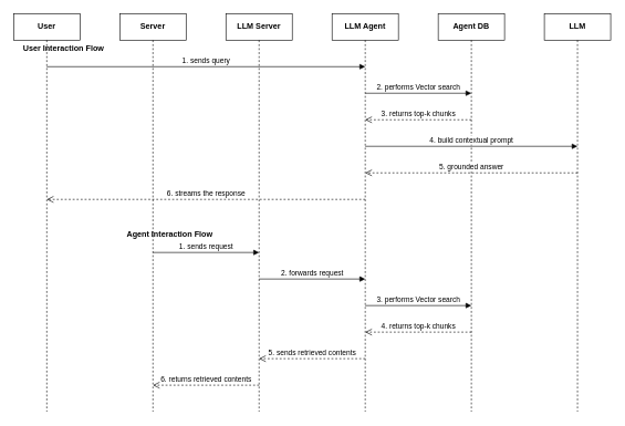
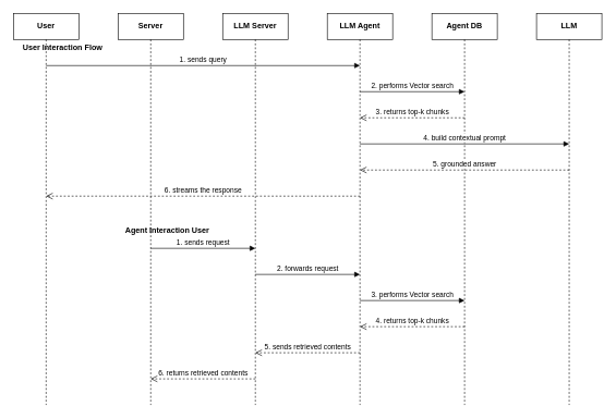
  <mxCell id="0" />
  <mxCell id="1" parent="0" />
  <mxCell id="2" value="&lt;b&gt;User&lt;/b&gt;" style="shape=umlLifeline;perimeter=lifelinePerimeter;whiteSpace=wrap;html=1;container=0;collapsible=0;recursiveResize=0;outlineConnect=0;" vertex="1" parent="1"><mxGeometry x="20" y="20" width="100" height="600" as="geometry" /></mxCell>
  <mxCell id="3" value="&lt;b&gt;Server&lt;/b&gt;" style="shape=umlLifeline;perimeter=lifelinePerimeter;whiteSpace=wrap;html=1;container=0;collapsible=0;recursiveResize=0;outlineConnect=0;" vertex="1" parent="1"><mxGeometry x="180" y="20" width="100" height="600" as="geometry" /></mxCell>
  <mxCell id="4" value="&lt;b&gt;LLM Server&lt;/b&gt;" style="shape=umlLifeline;perimeter=lifelinePerimeter;whiteSpace=wrap;html=1;container=0;collapsible=0;recursiveResize=0;outlineConnect=0;" vertex="1" parent="1"><mxGeometry x="340" y="20" width="100" height="600" as="geometry" /></mxCell>
  <mxCell id="5" value="&lt;b&gt;LLM Agent&lt;/b&gt;" style="shape=umlLifeline;perimeter=lifelinePerimeter;whiteSpace=wrap;html=1;container=0;collapsible=0;recursiveResize=0;outlineConnect=0;" vertex="1" parent="1"><mxGeometry x="500" y="20" width="100" height="600" as="geometry" /></mxCell>
  <mxCell id="6" value="&lt;b&gt;Agent DB&lt;/b&gt;" style="shape=umlLifeline;perimeter=lifelinePerimeter;whiteSpace=wrap;html=1;container=0;collapsible=0;recursiveResize=0;outlineConnect=0;" vertex="1" parent="1"><mxGeometry x="660" y="20" width="100" height="600" as="geometry" /></mxCell>
  <mxCell id="7" value="&lt;b&gt;LLM&lt;/b&gt;" style="shape=umlLifeline;perimeter=lifelinePerimeter;whiteSpace=wrap;html=1;container=0;collapsible=0;recursiveResize=0;outlineConnect=0;" vertex="1" parent="1"><mxGeometry x="820" y="20" width="100" height="600" as="geometry" /></mxCell>
  <mxCell id="8" value="User Interaction Flow" style="text;html=1;align=center;verticalAlign=middle;resizable=0;points=[];autosize=1;strokeColor=none;fillColor=none;fontStyle=1;fontSize=12;" vertex="1" parent="1"><mxGeometry x="20" y="60" width="150" height="25" as="geometry" /></mxCell>
  <mxCell id="9" value="1. sends query" style="html=1;verticalAlign=bottom;endArrow=block;curved=0;rounded=0;" edge="1" parent="1"><mxGeometry relative="1" as="geometry"><mxPoint x="70" y="100" as="sourcePoint" /><mxPoint x="550" y="100" as="targetPoint" /></mxGeometry></mxCell>
  <mxCell id="10" value="2. performs Vector search" style="html=1;verticalAlign=bottom;endArrow=block;curved=0;rounded=0;" edge="1" parent="1"><mxGeometry relative="1" as="geometry"><mxPoint x="550" y="140" as="sourcePoint" /><mxPoint x="710" y="140" as="targetPoint" /></mxGeometry></mxCell>
  <mxCell id="11" value="3. returns top-k chunks" style="html=1;verticalAlign=bottom;endArrow=open;dashed=1;endSize=8;curved=0;rounded=0;" edge="1" parent="1"><mxGeometry relative="1" as="geometry"><mxPoint x="710" y="180" as="sourcePoint" /><mxPoint x="550" y="180" as="targetPoint" /></mxGeometry></mxCell>
  <mxCell id="12" value="4. build contextual prompt" style="html=1;verticalAlign=bottom;endArrow=block;curved=0;rounded=0;" edge="1" parent="1"><mxGeometry relative="1" as="geometry"><mxPoint x="550" y="220" as="sourcePoint" /><mxPoint x="870" y="220" as="targetPoint" /></mxGeometry></mxCell>
  <mxCell id="13" value="5. grounded answer" style="html=1;verticalAlign=bottom;endArrow=open;dashed=1;endSize=8;curved=0;rounded=0;" edge="1" parent="1"><mxGeometry relative="1" as="geometry"><mxPoint x="870" y="260" as="sourcePoint" /><mxPoint x="550" y="260" as="targetPoint" /></mxGeometry></mxCell>
  <mxCell id="14" value="6. streams the response" style="html=1;verticalAlign=bottom;endArrow=open;dashed=1;endSize=8;curved=0;rounded=0;" edge="1" parent="1"><mxGeometry relative="1" as="geometry"><mxPoint x="550" y="300" as="sourcePoint" /><mxPoint x="70" y="300" as="targetPoint" /></mxGeometry></mxCell>
- <mxCell id="15" value="Agent Interaction Flow" style="text;html=1;align=center;verticalAlign=middle;resizable=0;points=[];autosize=1;strokeColor=none;fillColor=none;fontStyle=1;fontSize=12;" vertex="1" parent="1"><mxGeometry x="180" y="340" width="150" height="25" as="geometry" /></mxCell>
+ <mxCell id="15" value="Agent Interaction User" style="text;html=1;align=center;verticalAlign=middle;resizable=0;points=[];autosize=1;strokeColor=none;fillColor=none;fontStyle=1;fontSize=12;" vertex="1" parent="1"><mxGeometry x="180" y="340" width="150" height="25" as="geometry" /></mxCell>
  <mxCell id="16" value="1. sends request" style="html=1;verticalAlign=bottom;endArrow=block;curved=0;rounded=0;" edge="1" parent="1"><mxGeometry relative="1" as="geometry"><mxPoint x="230" y="380" as="sourcePoint" /><mxPoint x="390" y="380" as="targetPoint" /></mxGeometry></mxCell>
  <mxCell id="17" value="2. forwards request" style="html=1;verticalAlign=bottom;endArrow=block;curved=0;rounded=0;" edge="1" parent="1"><mxGeometry relative="1" as="geometry"><mxPoint x="390" y="420" as="sourcePoint" /><mxPoint x="550" y="420" as="targetPoint" /></mxGeometry></mxCell>
  <mxCell id="18" value="3. performs Vector search" style="html=1;verticalAlign=bottom;endArrow=block;curved=0;rounded=0;" edge="1" parent="1"><mxGeometry relative="1" as="geometry"><mxPoint x="550" y="460" as="sourcePoint" /><mxPoint x="710" y="460" as="targetPoint" /></mxGeometry></mxCell>
  <mxCell id="19" value="4. returns top-k chunks" style="html=1;verticalAlign=bottom;endArrow=open;dashed=1;endSize=8;curved=0;rounded=0;" edge="1" parent="1"><mxGeometry relative="1" as="geometry"><mxPoint x="710" y="500" as="sourcePoint" /><mxPoint x="550" y="500" as="targetPoint" /></mxGeometry></mxCell>
  <mxCell id="20" value="5. sends retrieved contents" style="html=1;verticalAlign=bottom;endArrow=open;dashed=1;endSize=8;curved=0;rounded=0;" edge="1" parent="1"><mxGeometry relative="1" as="geometry"><mxPoint x="550" y="540" as="sourcePoint" /><mxPoint x="390" y="540" as="targetPoint" /></mxGeometry></mxCell>
  <mxCell id="21" value="6. returns retrieved contents" style="html=1;verticalAlign=bottom;endArrow=open;dashed=1;endSize=8;curved=0;rounded=0;" edge="1" parent="1"><mxGeometry relative="1" as="geometry"><mxPoint x="390" y="580" as="sourcePoint" /><mxPoint x="230" y="580" as="targetPoint" /></mxGeometry></mxCell>
